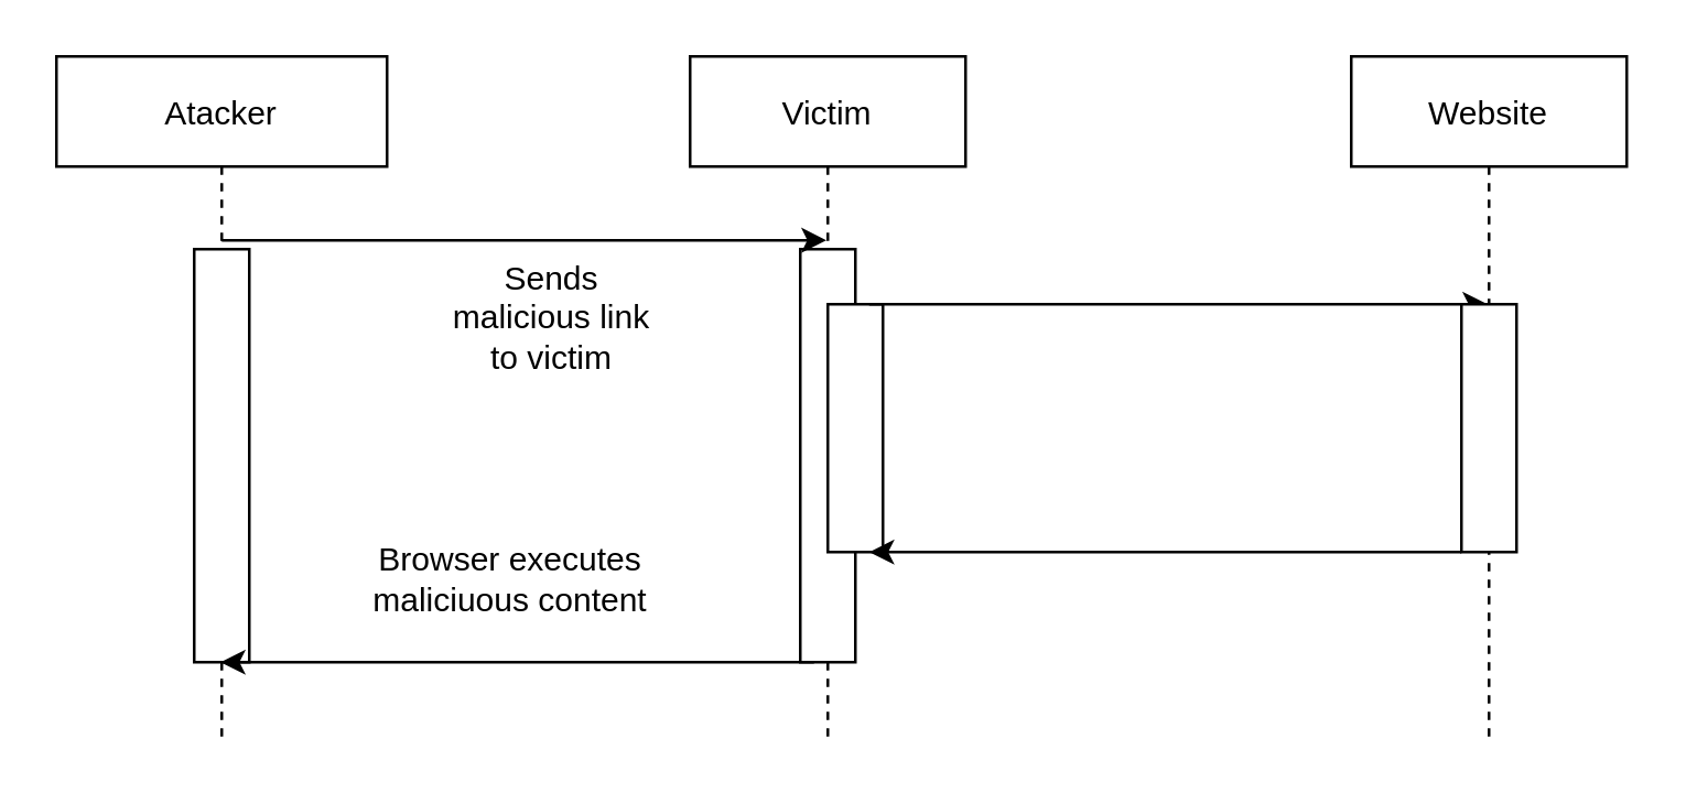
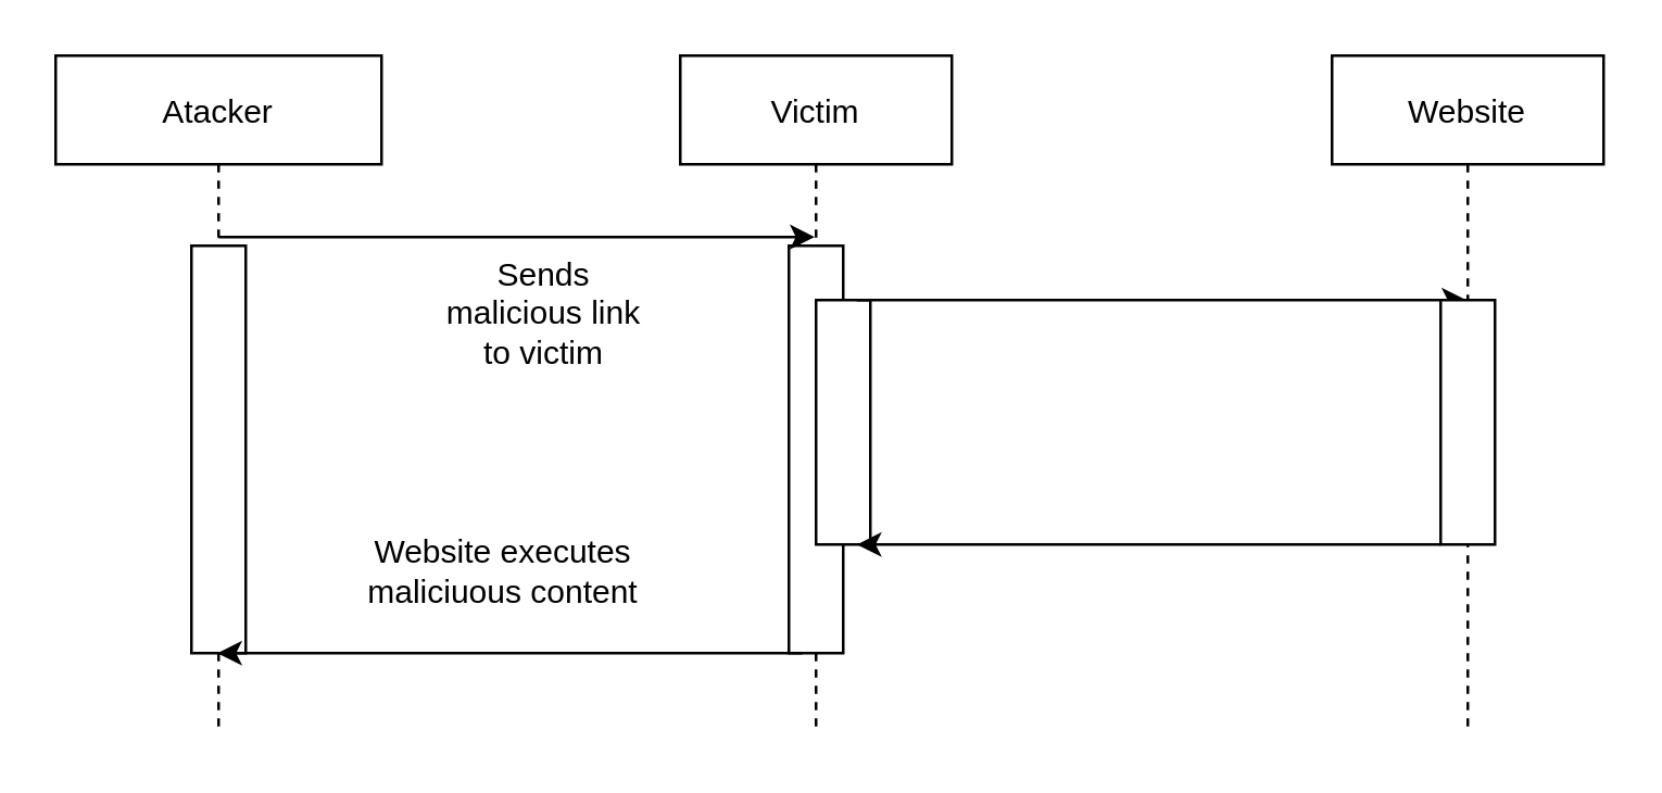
  <mxCell id="0" />
  <mxCell id="1" parent="0" />
  <mxCell id="2" value="Atacker" style="shape=umlLifeline;perimeter=lifelinePerimeter;container=1;collapsible=0;recursiveResize=0;rounded=0;shadow=0;strokeWidth=1;" parent="1" vertex="1"><mxGeometry x="20" y="20" width="120" height="250" as="geometry" /></mxCell>
  <mxCell id="3" value="" style="rounded=0;whiteSpace=wrap;html=1;" vertex="1" parent="2"><mxGeometry x="50" y="70" width="20" height="150" as="geometry" /></mxCell>
  <mxCell id="4" value="Website" style="shape=umlLifeline;perimeter=lifelinePerimeter;container=1;collapsible=0;recursiveResize=0;rounded=0;shadow=0;strokeWidth=1;" parent="1" vertex="1"><mxGeometry x="490" y="20" width="100" height="250" as="geometry" /></mxCell>
  <mxCell id="5" value="Victim" style="shape=umlLifeline;perimeter=lifelinePerimeter;container=1;collapsible=0;recursiveResize=0;rounded=0;shadow=0;strokeWidth=1;" vertex="1" parent="1"><mxGeometry x="250" y="20" width="100" height="250" as="geometry" /></mxCell>
  <mxCell id="6" value="" style="rounded=0;whiteSpace=wrap;html=1;" vertex="1" parent="5"><mxGeometry x="40" y="70" width="20" height="150" as="geometry" /></mxCell>
  <mxCell id="7" value="" style="rounded=0;whiteSpace=wrap;html=1;" vertex="1" parent="5"><mxGeometry x="50" y="90" width="20" height="90" as="geometry" /></mxCell>
  <mxCell id="8" value="" style="endArrow=classic;html=1;exitX=0.5;exitY=0.267;exitDx=0;exitDy=0;exitPerimeter=0;" edge="1" parent="1" source="2" target="5"><mxGeometry width="50" height="50" relative="1" as="geometry"><mxPoint x="300" y="540" as="sourcePoint" /><mxPoint x="350" y="490" as="targetPoint" /></mxGeometry></mxCell>
  <mxCell id="9" value="Sends malicious link to victim" style="text;html=1;strokeColor=none;fillColor=none;align=center;verticalAlign=middle;whiteSpace=wrap;rounded=0;" vertex="1" parent="1"><mxGeometry x="160" y="105" width="80" height="20" as="geometry" /></mxCell>
  <mxCell id="10" value="" style="endArrow=classic;html=1;exitX=0.75;exitY=0;exitDx=0;exitDy=0;" edge="1" parent="1" source="7" target="4"><mxGeometry width="50" height="50" relative="1" as="geometry"><mxPoint x="300" y="520" as="sourcePoint" /><mxPoint x="350" y="470" as="targetPoint" /></mxGeometry></mxCell>
  <mxCell id="11" value="" style="endArrow=classic;html=1;exitX=0;exitY=1;exitDx=0;exitDy=0;entryX=0.75;entryY=1;entryDx=0;entryDy=0;" edge="1" parent="1" source="14" target="7"><mxGeometry width="50" height="50" relative="1" as="geometry"><mxPoint x="300" y="490" as="sourcePoint" /><mxPoint x="350" y="440" as="targetPoint" /></mxGeometry></mxCell>
  <mxCell id="12" value="" style="endArrow=classic;html=1;exitX=0.25;exitY=1;exitDx=0;exitDy=0;" edge="1" parent="1" source="6" target="2"><mxGeometry width="50" height="50" relative="1" as="geometry"><mxPoint x="300" y="460" as="sourcePoint" /><mxPoint x="350" y="410" as="targetPoint" /></mxGeometry></mxCell>
- <mxCell id="13" value="Browser executes maliciuous content" style="text;html=1;strokeColor=none;fillColor=none;align=center;verticalAlign=middle;whiteSpace=wrap;rounded=0;" vertex="1" parent="1"><mxGeometry x="130" y="200" width="110" height="20" as="geometry" /></mxCell>
+ <mxCell id="13" value="Website executes maliciuous content" style="text;html=1;strokeColor=none;fillColor=none;align=center;verticalAlign=middle;whiteSpace=wrap;rounded=0;" vertex="1" parent="1"><mxGeometry x="130" y="200" width="110" height="20" as="geometry" /></mxCell>
  <mxCell id="14" value="" style="rounded=0;whiteSpace=wrap;html=1;" vertex="1" parent="1"><mxGeometry x="530" y="110" width="20" height="90" as="geometry" /></mxCell>
